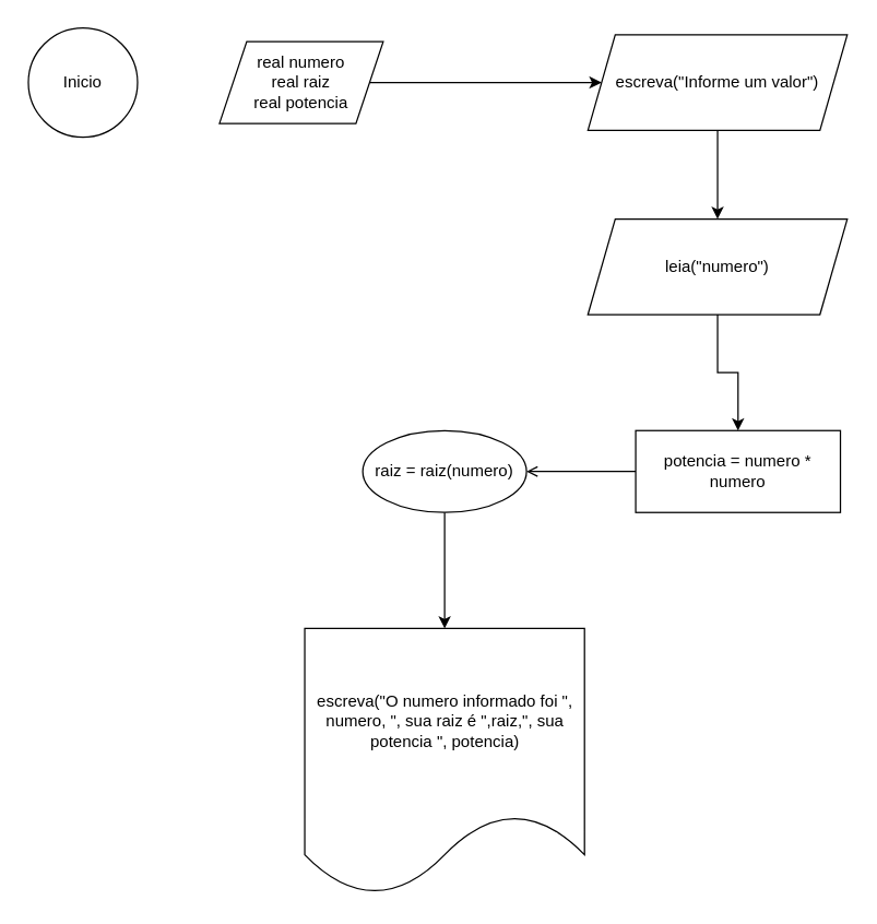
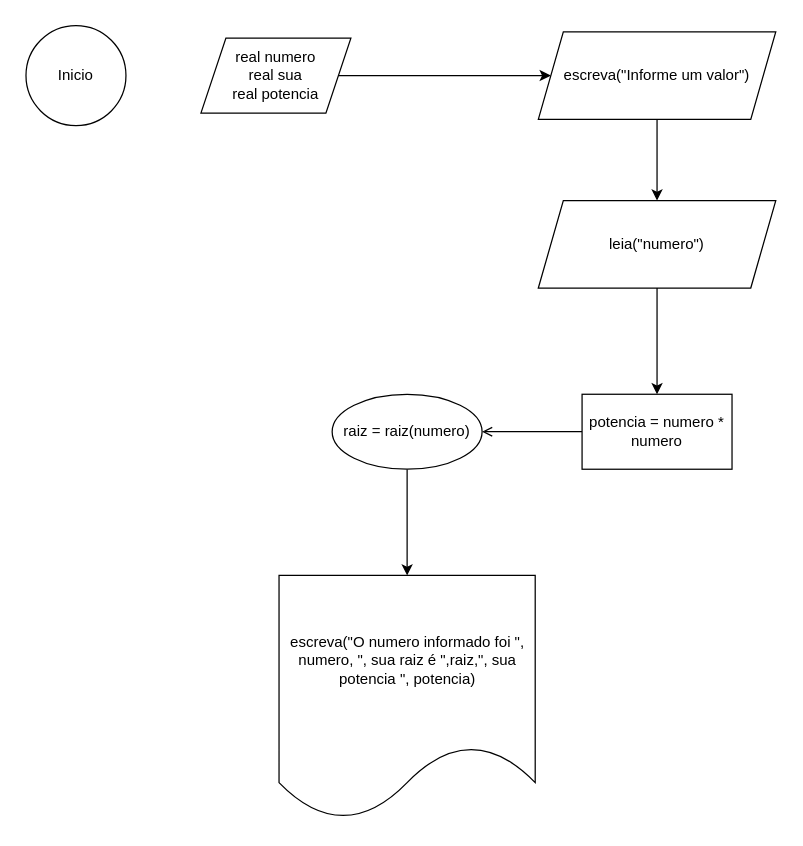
  <mxCell id="0" />
  <mxCell id="1" parent="0" />
  <mxCell id="2" value="Inicio" style="ellipse;whiteSpace=wrap;html=1;aspect=fixed;" vertex="1" parent="1"><mxGeometry x="20" y="20" width="80" height="80" as="geometry" /></mxCell>
  <mxCell id="3" value="" style="edgeStyle=orthogonalEdgeStyle;rounded=0;orthogonalLoop=1;jettySize=auto;html=1;" edge="1" parent="1" source="4" target="8"><mxGeometry relative="1" as="geometry" /></mxCell>
  <mxCell id="4" value="escreva(&quot;Informe um valor&quot;)" style="shape=parallelogram;perimeter=parallelogramPerimeter;whiteSpace=wrap;html=1;fixedSize=1;" vertex="1" parent="1"><mxGeometry x="430" y="25" width="190" height="70" as="geometry" /></mxCell>
  <mxCell id="5" style="edgeStyle=orthogonalEdgeStyle;rounded=0;orthogonalLoop=1;jettySize=auto;html=1;" edge="1" parent="1" source="6" target="4"><mxGeometry relative="1" as="geometry" /></mxCell>
- <mxCell id="6" value="real numero&lt;div&gt;real raiz&lt;/div&gt;&lt;div&gt;real potencia&lt;/div&gt;" style="shape=parallelogram;perimeter=parallelogramPerimeter;whiteSpace=wrap;html=1;fixedSize=1;" vertex="1" parent="1"><mxGeometry x="160" y="30" width="120" height="60" as="geometry" /></mxCell>
+ <mxCell id="6" value="real numero&lt;div&gt;real sua&lt;/div&gt;&lt;div&gt;real potencia&lt;/div&gt;" style="shape=parallelogram;perimeter=parallelogramPerimeter;whiteSpace=wrap;html=1;fixedSize=1;" vertex="1" parent="1"><mxGeometry x="160" y="30" width="120" height="60" as="geometry" /></mxCell>
  <mxCell id="7" value="" style="edgeStyle=orthogonalEdgeStyle;rounded=0;orthogonalLoop=1;jettySize=auto;html=1;" edge="1" parent="1" source="8" target="10"><mxGeometry relative="1" as="geometry" /></mxCell>
  <mxCell id="8" value="leia(&quot;numero&quot;)" style="shape=parallelogram;perimeter=parallelogramPerimeter;whiteSpace=wrap;html=1;fixedSize=1;" vertex="1" parent="1"><mxGeometry x="430" y="160" width="190" height="70" as="geometry" /></mxCell>
  <mxCell id="9" value="" style="edgeStyle=orthogonalEdgeStyle;rounded=0;orthogonalLoop=1;jettySize=auto;html=1;endArrow=open;" edge="1" parent="1" source="10" target="12"><mxGeometry relative="1" as="geometry" /></mxCell>
- <mxCell id="10" value="potencia = numero * numero" style="whiteSpace=wrap;html=1;" vertex="1" parent="1"><mxGeometry x="465" y="315" width="150" height="60" as="geometry" /></mxCell>
+ <mxCell id="10" value="potencia = numero * numero" style="whiteSpace=wrap;html=1;" vertex="1" parent="1"><mxGeometry x="465" y="315" width="120" height="60" as="geometry" /></mxCell>
  <mxCell id="11" value="" style="edgeStyle=orthogonalEdgeStyle;rounded=0;orthogonalLoop=1;jettySize=auto;html=1;" edge="1" parent="1" source="12" target="13"><mxGeometry relative="1" as="geometry" /></mxCell>
  <mxCell id="12" value="raiz = raiz(numero)" style="ellipse;whiteSpace=wrap;html=1;" vertex="1" parent="1"><mxGeometry x="265" y="315" width="120" height="60" as="geometry" /></mxCell>
  <mxCell id="13" value="escreva(&quot;O numero informado foi &quot;, numero, &quot;, sua raiz é &quot;,raiz,&quot;, sua potencia &quot;, potencia)" style="shape=document;whiteSpace=wrap;html=1;boundedLbl=1;" vertex="1" parent="1"><mxGeometry x="222.5" y="460" width="205" height="195" as="geometry" /></mxCell>
